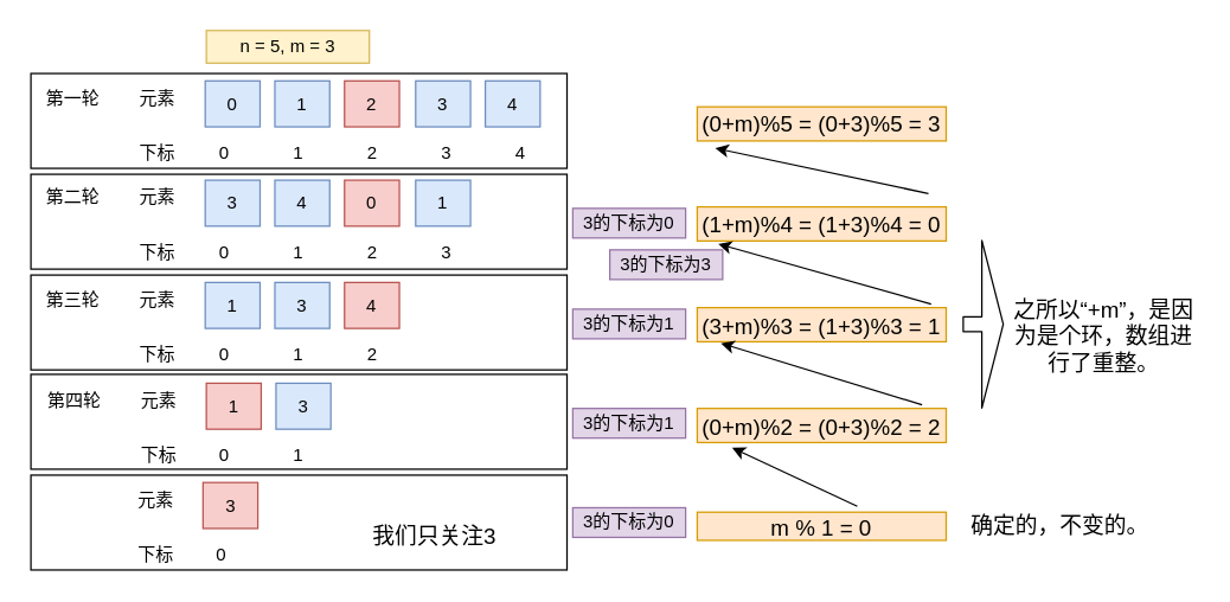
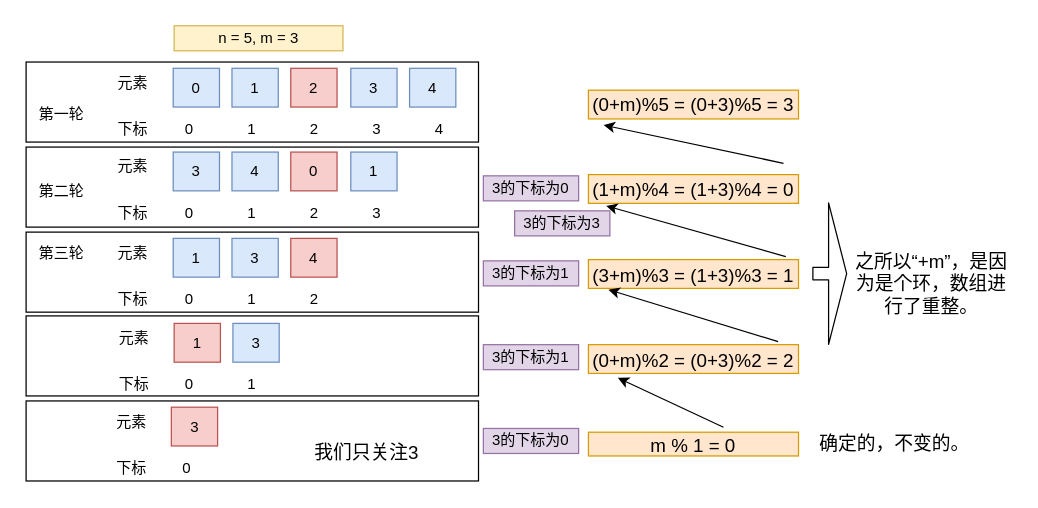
  <mxCell id="0" />
  <mxCell id="1" parent="0" />
  <mxCell id="2" value="2" style="rounded=0;whiteSpace=wrap;html=1;fillColor=#f8cecc;strokeColor=#b85450;" vertex="1" parent="1"><mxGeometry x="232" y="54" width="37" height="31" as="geometry" /></mxCell>
  <mxCell id="3" value="3" style="rounded=0;whiteSpace=wrap;html=1;fillColor=#dae8fc;strokeColor=#6c8ebf;" vertex="1" parent="1"><mxGeometry x="280" y="54" width="37" height="31" as="geometry" /></mxCell>
  <mxCell id="4" value="0" style="rounded=0;whiteSpace=wrap;html=1;fillColor=#dae8fc;strokeColor=#6c8ebf;" vertex="1" parent="1"><mxGeometry x="138" y="54" width="37" height="31" as="geometry" /></mxCell>
  <mxCell id="5" value="1" style="rounded=0;whiteSpace=wrap;html=1;fillColor=#dae8fc;strokeColor=#6c8ebf;" vertex="1" parent="1"><mxGeometry x="185" y="54" width="37" height="31" as="geometry" /></mxCell>
  <mxCell id="6" value="4" style="rounded=0;whiteSpace=wrap;html=1;fillColor=#dae8fc;strokeColor=#6c8ebf;" vertex="1" parent="1"><mxGeometry x="327" y="54" width="37" height="31" as="geometry" /></mxCell>
- <mxCell id="7" value="n = 5, m = 3" style="text;html=1;strokeColor=#d6b656;fillColor=#fff2cc;align=center;verticalAlign=middle;whiteSpace=wrap;rounded=0;" vertex="1" parent="1"><mxGeometry x="138.75" y="20" width="110" height="22" as="geometry" /></mxCell>
+ <mxCell id="7" value="n = 5, m = 3" style="text;html=1;strokeColor=#d6b656;fillColor=#fff2cc;align=center;verticalAlign=middle;whiteSpace=wrap;rounded=0;" vertex="1" parent="1"><mxGeometry x="138.75" y="20" width="135" height="20" as="geometry" /></mxCell>
  <mxCell id="8" value="0" style="text;html=1;strokeColor=none;fillColor=none;align=center;verticalAlign=middle;whiteSpace=wrap;rounded=0;" vertex="1" parent="1"><mxGeometry x="130.5" y="93" width="40" height="20" as="geometry" /></mxCell>
  <mxCell id="9" value="1" style="text;html=1;strokeColor=none;fillColor=none;align=center;verticalAlign=middle;whiteSpace=wrap;rounded=0;" vertex="1" parent="1"><mxGeometry x="180.5" y="93" width="40" height="20" as="geometry" /></mxCell>
  <mxCell id="10" value="2" style="text;html=1;strokeColor=none;fillColor=none;align=center;verticalAlign=middle;whiteSpace=wrap;rounded=0;" vertex="1" parent="1"><mxGeometry x="230.5" y="93" width="40" height="20" as="geometry" /></mxCell>
  <mxCell id="11" value="3" style="text;html=1;strokeColor=none;fillColor=none;align=center;verticalAlign=middle;whiteSpace=wrap;rounded=0;" vertex="1" parent="1"><mxGeometry x="280.5" y="93" width="40" height="20" as="geometry" /></mxCell>
  <mxCell id="12" value="4" style="text;html=1;strokeColor=none;fillColor=none;align=center;verticalAlign=middle;whiteSpace=wrap;rounded=0;" vertex="1" parent="1"><mxGeometry x="330.5" y="93" width="40" height="20" as="geometry" /></mxCell>
  <mxCell id="13" value="元素" style="text;html=1;strokeColor=none;fillColor=none;align=center;verticalAlign=middle;whiteSpace=wrap;rounded=0;" vertex="1" parent="1"><mxGeometry x="86" y="56" width="40" height="20" as="geometry" /></mxCell>
  <mxCell id="14" value="下标" style="text;html=1;strokeColor=none;fillColor=none;align=center;verticalAlign=middle;whiteSpace=wrap;rounded=0;" vertex="1" parent="1"><mxGeometry x="86" y="93" width="40" height="20" as="geometry" /></mxCell>
- <mxCell id="15" value="第一轮" style="text;html=1;strokeColor=none;fillColor=none;align=center;verticalAlign=middle;whiteSpace=wrap;rounded=0;" vertex="1" parent="1"><mxGeometry x="29" y="56" width="40" height="20" as="geometry" /></mxCell>
+ <mxCell id="15" value="第一轮" style="text;html=1;strokeColor=none;fillColor=none;align=center;verticalAlign=middle;whiteSpace=wrap;rounded=0;" vertex="1" parent="1"><mxGeometry x="29" y="81" width="40" height="20" as="geometry" /></mxCell>
  <mxCell id="16" value="0" style="rounded=0;whiteSpace=wrap;html=1;fillColor=#f8cecc;strokeColor=#b85450;" vertex="1" parent="1"><mxGeometry x="232" y="121" width="37" height="31" as="geometry" /></mxCell>
  <mxCell id="17" value="3" style="rounded=0;whiteSpace=wrap;html=1;fillColor=#dae8fc;strokeColor=#6c8ebf;" vertex="1" parent="1"><mxGeometry x="138" y="121" width="37" height="31" as="geometry" /></mxCell>
  <mxCell id="18" value="4" style="rounded=0;whiteSpace=wrap;html=1;fillColor=#dae8fc;strokeColor=#6c8ebf;" vertex="1" parent="1"><mxGeometry x="185" y="121" width="37" height="31" as="geometry" /></mxCell>
  <mxCell id="19" value="0" style="text;html=1;strokeColor=none;fillColor=none;align=center;verticalAlign=middle;whiteSpace=wrap;rounded=0;" vertex="1" parent="1"><mxGeometry x="130.5" y="160" width="40" height="20" as="geometry" /></mxCell>
  <mxCell id="20" value="1" style="text;html=1;strokeColor=none;fillColor=none;align=center;verticalAlign=middle;whiteSpace=wrap;rounded=0;" vertex="1" parent="1"><mxGeometry x="180.5" y="160" width="40" height="20" as="geometry" /></mxCell>
  <mxCell id="21" value="2" style="text;html=1;strokeColor=none;fillColor=none;align=center;verticalAlign=middle;whiteSpace=wrap;rounded=0;" vertex="1" parent="1"><mxGeometry x="230.5" y="160" width="40" height="20" as="geometry" /></mxCell>
  <mxCell id="22" value="3" style="text;html=1;strokeColor=none;fillColor=none;align=center;verticalAlign=middle;whiteSpace=wrap;rounded=0;" vertex="1" parent="1"><mxGeometry x="280.5" y="160" width="40" height="20" as="geometry" /></mxCell>
  <mxCell id="23" value="元素" style="text;html=1;strokeColor=none;fillColor=none;align=center;verticalAlign=middle;whiteSpace=wrap;rounded=0;" vertex="1" parent="1"><mxGeometry x="86" y="123" width="40" height="20" as="geometry" /></mxCell>
  <mxCell id="24" value="下标" style="text;html=1;strokeColor=none;fillColor=none;align=center;verticalAlign=middle;whiteSpace=wrap;rounded=0;" vertex="1" parent="1"><mxGeometry x="86" y="160" width="40" height="20" as="geometry" /></mxCell>
- <mxCell id="25" value="第二轮" style="text;html=1;strokeColor=none;fillColor=none;align=center;verticalAlign=middle;whiteSpace=wrap;rounded=0;" vertex="1" parent="1"><mxGeometry x="29" y="123" width="40" height="20" as="geometry" /></mxCell>
+ <mxCell id="25" value="第二轮" style="text;html=1;strokeColor=none;fillColor=none;align=center;verticalAlign=middle;whiteSpace=wrap;rounded=0;" vertex="1" parent="1"><mxGeometry x="29" y="143" width="40" height="20" as="geometry" /></mxCell>
  <mxCell id="26" value="1" style="rounded=0;whiteSpace=wrap;html=1;fillColor=#dae8fc;strokeColor=#6c8ebf;" vertex="1" parent="1"><mxGeometry x="280" y="121" width="37" height="31" as="geometry" /></mxCell>
  <mxCell id="27" value="4" style="rounded=0;whiteSpace=wrap;html=1;fillColor=#f8cecc;strokeColor=#b85450;" vertex="1" parent="1"><mxGeometry x="232" y="190" width="37" height="31" as="geometry" /></mxCell>
  <mxCell id="28" value="1" style="rounded=0;whiteSpace=wrap;html=1;fillColor=#dae8fc;strokeColor=#6c8ebf;" vertex="1" parent="1"><mxGeometry x="138" y="190" width="37" height="31" as="geometry" /></mxCell>
  <mxCell id="29" value="3" style="rounded=0;whiteSpace=wrap;html=1;fillColor=#dae8fc;strokeColor=#6c8ebf;" vertex="1" parent="1"><mxGeometry x="185" y="190" width="37" height="31" as="geometry" /></mxCell>
  <mxCell id="30" value="0" style="text;html=1;strokeColor=none;fillColor=none;align=center;verticalAlign=middle;whiteSpace=wrap;rounded=0;" vertex="1" parent="1"><mxGeometry x="130.5" y="229" width="40" height="20" as="geometry" /></mxCell>
  <mxCell id="31" value="1" style="text;html=1;strokeColor=none;fillColor=none;align=center;verticalAlign=middle;whiteSpace=wrap;rounded=0;" vertex="1" parent="1"><mxGeometry x="180.5" y="229" width="40" height="20" as="geometry" /></mxCell>
  <mxCell id="32" value="2" style="text;html=1;strokeColor=none;fillColor=none;align=center;verticalAlign=middle;whiteSpace=wrap;rounded=0;" vertex="1" parent="1"><mxGeometry x="230.5" y="229" width="40" height="20" as="geometry" /></mxCell>
  <mxCell id="33" value="元素" style="text;html=1;strokeColor=none;fillColor=none;align=center;verticalAlign=middle;whiteSpace=wrap;rounded=0;" vertex="1" parent="1"><mxGeometry x="86" y="192" width="40" height="20" as="geometry" /></mxCell>
  <mxCell id="34" value="下标" style="text;html=1;strokeColor=none;fillColor=none;align=center;verticalAlign=middle;whiteSpace=wrap;rounded=0;" vertex="1" parent="1"><mxGeometry x="86" y="229" width="40" height="20" as="geometry" /></mxCell>
  <mxCell id="35" value="第三轮" style="text;html=1;strokeColor=none;fillColor=none;align=center;verticalAlign=middle;whiteSpace=wrap;rounded=0;" vertex="1" parent="1"><mxGeometry x="29" y="192" width="40" height="20" as="geometry" /></mxCell>
  <mxCell id="36" value="1" style="rounded=0;whiteSpace=wrap;html=1;fillColor=#f8cecc;strokeColor=#b85450;" vertex="1" parent="1"><mxGeometry x="138.75" y="258" width="37" height="31" as="geometry" /></mxCell>
  <mxCell id="37" value="3" style="rounded=0;whiteSpace=wrap;html=1;fillColor=#dae8fc;strokeColor=#6c8ebf;" vertex="1" parent="1"><mxGeometry x="185.75" y="258" width="37" height="31" as="geometry" /></mxCell>
  <mxCell id="38" value="0" style="text;html=1;strokeColor=none;fillColor=none;align=center;verticalAlign=middle;whiteSpace=wrap;rounded=0;" vertex="1" parent="1"><mxGeometry x="131.25" y="297" width="40" height="20" as="geometry" /></mxCell>
  <mxCell id="39" value="1" style="text;html=1;strokeColor=none;fillColor=none;align=center;verticalAlign=middle;whiteSpace=wrap;rounded=0;" vertex="1" parent="1"><mxGeometry x="181.25" y="297" width="40" height="20" as="geometry" /></mxCell>
  <mxCell id="40" value="元素" style="text;html=1;strokeColor=none;fillColor=none;align=center;verticalAlign=middle;whiteSpace=wrap;rounded=0;" vertex="1" parent="1"><mxGeometry x="86.75" y="260" width="40" height="20" as="geometry" /></mxCell>
  <mxCell id="41" value="下标" style="text;html=1;strokeColor=none;fillColor=none;align=center;verticalAlign=middle;whiteSpace=wrap;rounded=0;" vertex="1" parent="1"><mxGeometry x="86.75" y="297" width="40" height="20" as="geometry" /></mxCell>
- <mxCell id="42" value="第四轮" style="text;html=1;strokeColor=none;fillColor=none;align=center;verticalAlign=middle;whiteSpace=wrap;rounded=0;" vertex="1" parent="1"><mxGeometry x="29.75" y="260" width="40" height="20" as="geometry" /></mxCell>
  <mxCell id="43" value="3" style="rounded=0;whiteSpace=wrap;html=1;fillColor=#f8cecc;strokeColor=#b85450;" vertex="1" parent="1"><mxGeometry x="136.5" y="325" width="37" height="31" as="geometry" /></mxCell>
  <mxCell id="44" value="0" style="text;html=1;strokeColor=none;fillColor=none;align=center;verticalAlign=middle;whiteSpace=wrap;rounded=0;" vertex="1" parent="1"><mxGeometry x="129" y="364" width="40" height="20" as="geometry" /></mxCell>
  <mxCell id="45" value="元素" style="text;html=1;strokeColor=none;fillColor=none;align=center;verticalAlign=middle;whiteSpace=wrap;rounded=0;" vertex="1" parent="1"><mxGeometry x="84.5" y="327" width="40" height="20" as="geometry" /></mxCell>
  <mxCell id="46" value="下标" style="text;html=1;strokeColor=none;fillColor=none;align=center;verticalAlign=middle;whiteSpace=wrap;rounded=0;" vertex="1" parent="1"><mxGeometry x="84.5" y="364" width="40" height="20" as="geometry" /></mxCell>
  <mxCell id="47" value="" style="rounded=0;whiteSpace=wrap;html=1;fillColor=none;flipV=1;" vertex="1" parent="1"><mxGeometry x="20.37" y="49" width="361.75" height="64" as="geometry" /></mxCell>
  <mxCell id="48" value="" style="rounded=0;whiteSpace=wrap;html=1;fillColor=none;flipV=1;" vertex="1" parent="1"><mxGeometry x="20.37" y="185" width="361.75" height="64" as="geometry" /></mxCell>
  <mxCell id="49" value="" style="rounded=0;whiteSpace=wrap;html=1;fillColor=none;flipV=1;" vertex="1" parent="1"><mxGeometry x="20.37" y="252" width="361.75" height="64" as="geometry" /></mxCell>
  <mxCell id="50" value="" style="rounded=0;whiteSpace=wrap;html=1;fillColor=none;flipV=1;" vertex="1" parent="1"><mxGeometry x="20.37" y="320" width="361.75" height="64" as="geometry" /></mxCell>
  <mxCell id="51" value="" style="rounded=0;whiteSpace=wrap;html=1;fillColor=none;flipV=1;" vertex="1" parent="1"><mxGeometry x="20.37" y="117" width="361.75" height="64" as="geometry" /></mxCell>
  <mxCell id="52" value="3的下标为0" style="text;html=1;strokeColor=#9673a6;fillColor=#e1d5e7;align=center;verticalAlign=middle;whiteSpace=wrap;rounded=0;flipV=0;" vertex="1" parent="1"><mxGeometry x="386" y="140" width="76.17" height="20" as="geometry" /></mxCell>
  <mxCell id="53" value="3的下标为1" style="text;html=1;strokeColor=#9673a6;fillColor=#e1d5e7;align=center;verticalAlign=middle;whiteSpace=wrap;rounded=0;flipV=0;" vertex="1" parent="1"><mxGeometry x="386" y="208" width="76.17" height="20" as="geometry" /></mxCell>
  <mxCell id="54" value="3的下标为1" style="text;html=1;strokeColor=#9673a6;fillColor=#e1d5e7;align=center;verticalAlign=middle;whiteSpace=wrap;rounded=0;flipV=0;" vertex="1" parent="1"><mxGeometry x="386" y="275" width="76.17" height="20" as="geometry" /></mxCell>
  <mxCell id="55" value="3的下标为0" style="text;html=1;strokeColor=#9673a6;fillColor=#e1d5e7;align=center;verticalAlign=middle;whiteSpace=wrap;rounded=0;flipV=0;" vertex="1" parent="1"><mxGeometry x="386" y="342" width="76.17" height="20" as="geometry" /></mxCell>
  <mxCell id="56" value="3的下标为3" style="text;html=1;strokeColor=#9673a6;fillColor=#e1d5e7;align=center;verticalAlign=middle;whiteSpace=wrap;rounded=0;flipV=0;" vertex="1" parent="1"><mxGeometry x="411" y="168" width="76.17" height="20" as="geometry" /></mxCell>
  <mxCell id="57" value="我们只关注3" style="text;html=1;strokeColor=none;fillColor=none;align=center;verticalAlign=middle;whiteSpace=wrap;rounded=0;fontSize=15;" vertex="1" parent="1"><mxGeometry x="238.75" y="346" width="108.25" height="29" as="geometry" /></mxCell>
  <mxCell id="58" value="(0+m)%2 = (0+3)%2 = 2" style="text;html=1;strokeColor=#d79b00;fillColor=#ffe6cc;align=center;verticalAlign=middle;whiteSpace=wrap;rounded=0;fontSize=15;" vertex="1" parent="1"><mxGeometry x="470" y="275" width="168" height="23" as="geometry" /></mxCell>
  <mxCell id="59" value="" style="endArrow=classic;html=1;fontSize=15;entryX=0.14;entryY=1.154;entryDx=0;entryDy=0;entryPerimeter=0;" edge="1" parent="1" target="58"><mxGeometry width="50" height="50" relative="1" as="geometry"><mxPoint x="578" y="341" as="sourcePoint" /><mxPoint x="493" y="297" as="targetPoint" /></mxGeometry></mxCell>
  <mxCell id="60" value="m % 1 = 0" style="text;html=1;strokeColor=#d79b00;fillColor=#ffe6cc;align=center;verticalAlign=middle;whiteSpace=wrap;rounded=0;fontSize=15;" vertex="1" parent="1"><mxGeometry x="470" y="345" width="168" height="19" as="geometry" /></mxCell>
  <mxCell id="61" value="(3+m)%3 = (1+3)%3 = 1" style="text;html=1;strokeColor=#d79b00;fillColor=#ffe6cc;align=center;verticalAlign=middle;whiteSpace=wrap;rounded=0;fontSize=15;" vertex="1" parent="1"><mxGeometry x="470" y="207" width="168" height="23" as="geometry" /></mxCell>
  <mxCell id="62" value="" style="endArrow=classic;html=1;fontSize=15;entryX=0.14;entryY=1.154;entryDx=0;entryDy=0;entryPerimeter=0;exitX=0.903;exitY=-0.105;exitDx=0;exitDy=0;exitPerimeter=0;" edge="1" parent="1" source="58"><mxGeometry width="50" height="50" relative="1" as="geometry"><mxPoint x="562.48" y="271.46" as="sourcePoint" /><mxPoint x="486" y="231.002" as="targetPoint" /></mxGeometry></mxCell>
  <mxCell id="63" value="(1+m)%4 = (1+3)%4 = 0" style="text;html=1;strokeColor=#d79b00;fillColor=#ffe6cc;align=center;verticalAlign=middle;whiteSpace=wrap;rounded=0;fontSize=15;" vertex="1" parent="1"><mxGeometry x="470" y="139" width="168" height="23" as="geometry" /></mxCell>
  <mxCell id="64" value="" style="endArrow=classic;html=1;fontSize=15;entryX=0.14;entryY=1.154;entryDx=0;entryDy=0;entryPerimeter=0;exitX=0.903;exitY=-0.105;exitDx=0;exitDy=0;exitPerimeter=0;" edge="1" parent="1"><mxGeometry width="50" height="50" relative="1" as="geometry"><mxPoint x="627.854" y="204.585" as="sourcePoint" /><mxPoint x="484.15" y="164.002" as="targetPoint" /></mxGeometry></mxCell>
  <mxCell id="65" value="(0+m)%5 = (0+3)%5 = 3" style="text;html=1;strokeColor=#d79b00;fillColor=#ffe6cc;align=center;verticalAlign=middle;whiteSpace=wrap;rounded=0;fontSize=15;" vertex="1" parent="1"><mxGeometry x="470" y="71.5" width="168" height="23" as="geometry" /></mxCell>
  <mxCell id="66" value="" style="endArrow=classic;html=1;fontSize=15;entryX=0.14;entryY=1.154;entryDx=0;entryDy=0;entryPerimeter=0;" edge="1" parent="1"><mxGeometry width="50" height="50" relative="1" as="geometry"><mxPoint x="626" y="130" as="sourcePoint" /><mxPoint x="482.15" y="99.412" as="targetPoint" /></mxGeometry></mxCell>
  <mxCell id="67" value="" style="shape=flexArrow;endArrow=classic;html=1;fontSize=15;endWidth=102.069;endSize=4.483;" edge="1" parent="1"><mxGeometry width="50" height="50" relative="1" as="geometry"><mxPoint x="649" y="218.16" as="sourcePoint" /><mxPoint x="677" y="218.16" as="targetPoint" /></mxGeometry></mxCell>
  <mxCell id="68" value="之所以“+m”，是因为是个环，数组进行了重整。" style="text;html=1;strokeColor=none;fillColor=none;align=center;verticalAlign=middle;whiteSpace=wrap;rounded=0;fontSize=15;" vertex="1" parent="1"><mxGeometry x="680.79" y="203" width="127.21" height="46" as="geometry" /></mxCell>
  <mxCell id="69" value="确定的，不变的。" style="text;html=1;strokeColor=none;fillColor=none;align=center;verticalAlign=middle;whiteSpace=wrap;rounded=0;fontSize=15;" vertex="1" parent="1"><mxGeometry x="652" y="342" width="126" height="23" as="geometry" /></mxCell>
